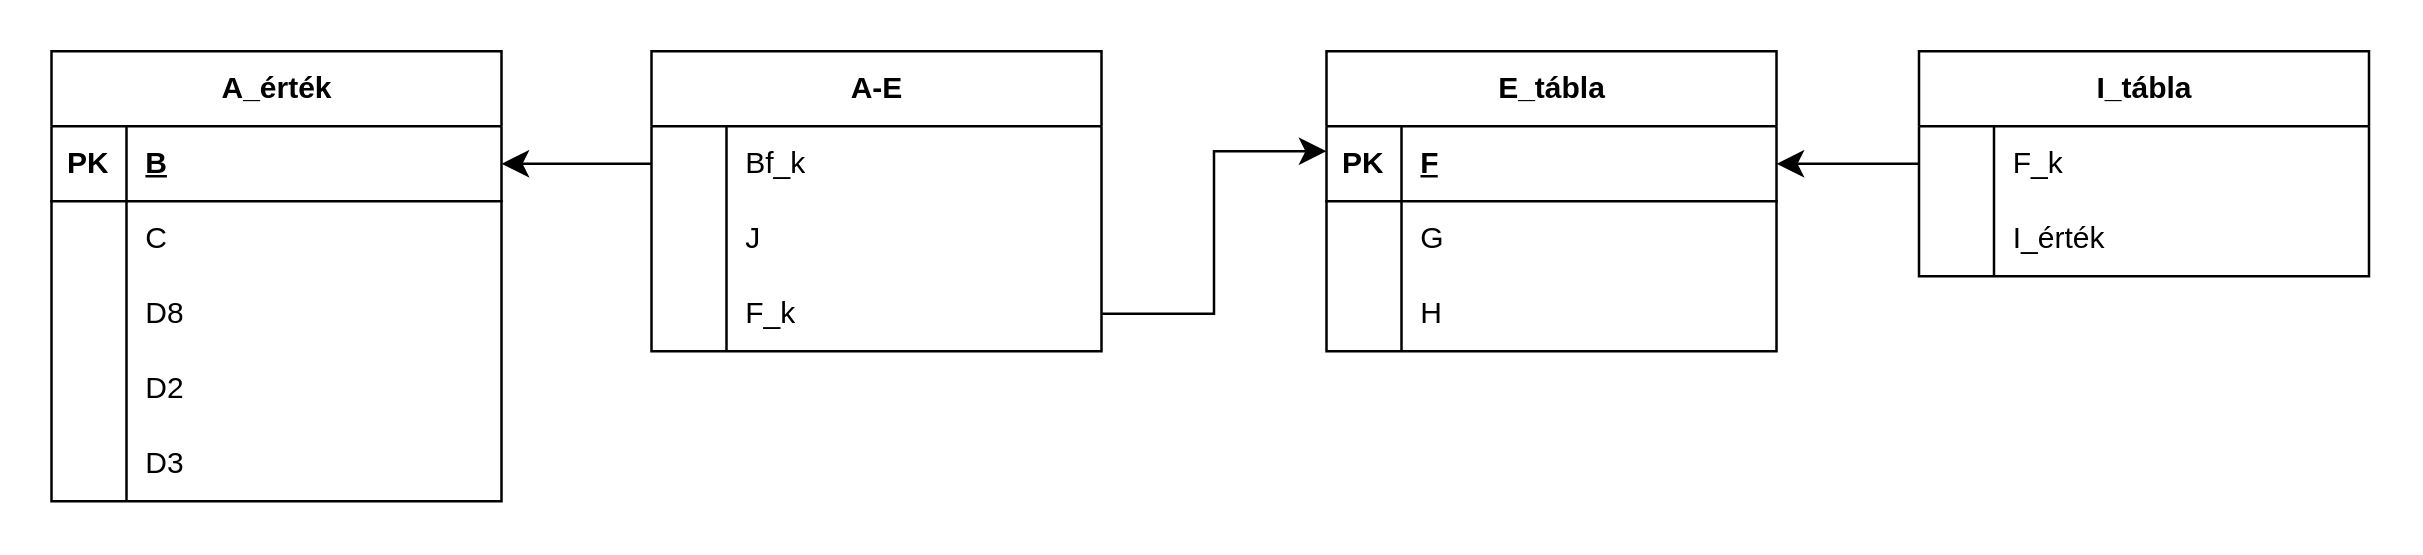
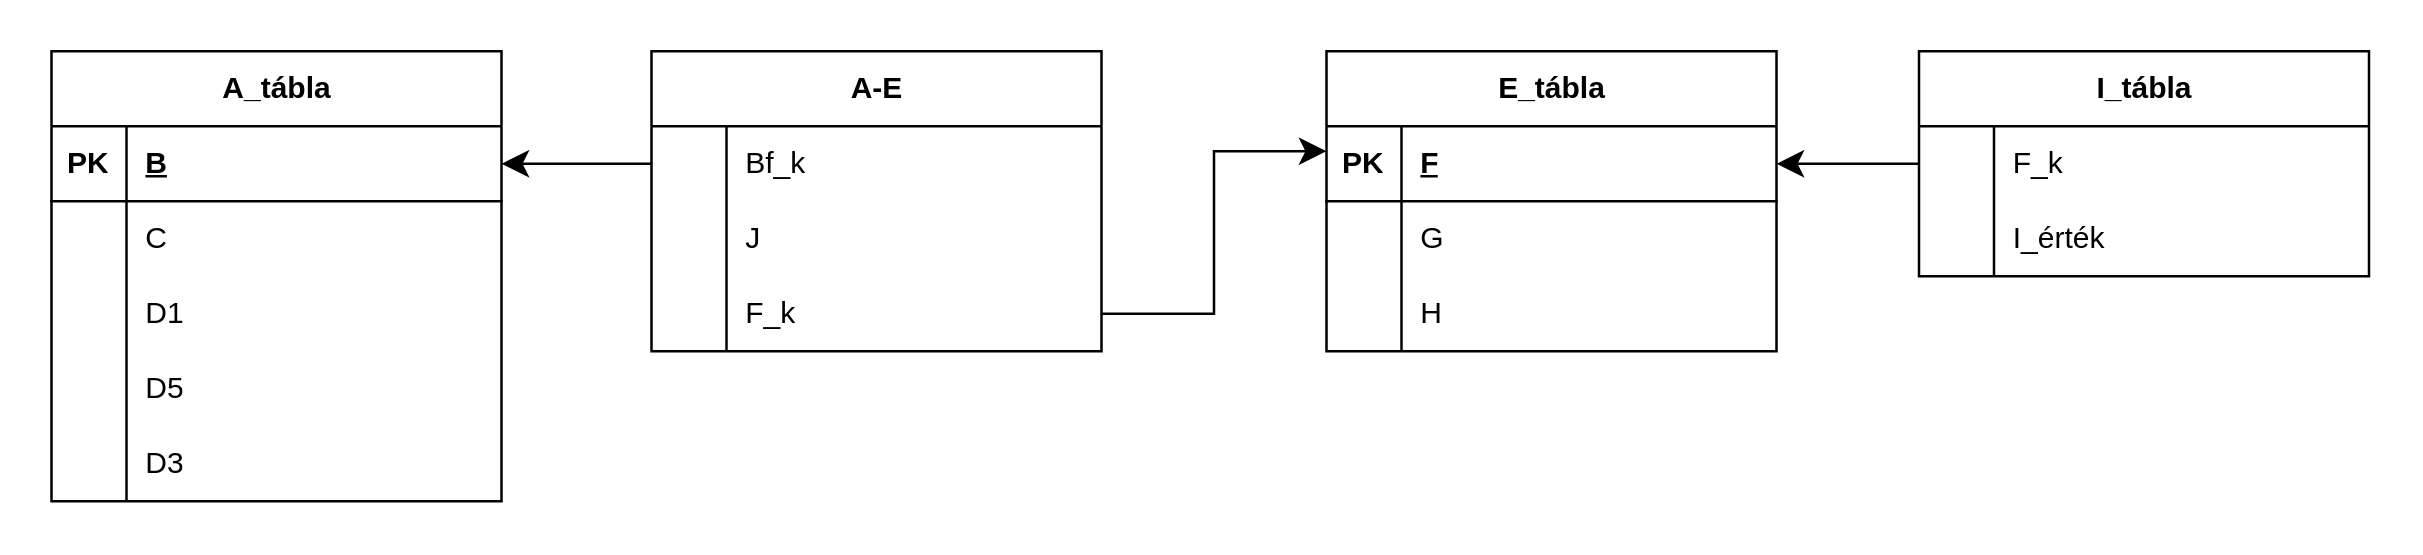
  <mxCell id="0" />
  <mxCell id="1" parent="0" />
- <mxCell id="2" value="A_érték" style="shape=table;startSize=30;container=1;collapsible=1;childLayout=tableLayout;fixedRows=1;rowLines=0;fontStyle=1;align=center;resizeLast=1;html=1;" vertex="1" parent="1"><mxGeometry x="20" y="20" width="180" height="180" as="geometry" /></mxCell>
+ <mxCell id="2" value="A_tábla" style="shape=table;startSize=30;container=1;collapsible=1;childLayout=tableLayout;fixedRows=1;rowLines=0;fontStyle=1;align=center;resizeLast=1;html=1;" vertex="1" parent="1"><mxGeometry x="20" y="20" width="180" height="180" as="geometry" /></mxCell>
  <mxCell id="3" value="" style="shape=tableRow;horizontal=0;startSize=0;swimlaneHead=0;swimlaneBody=0;fillColor=none;collapsible=0;dropTarget=0;points=[[0,0.5],[1,0.5]];portConstraint=eastwest;top=0;left=0;right=0;bottom=1;" vertex="1" parent="2"><mxGeometry y="30" width="180" height="30" as="geometry" /></mxCell>
  <mxCell id="4" value="PK" style="shape=partialRectangle;connectable=0;fillColor=none;top=0;left=0;bottom=0;right=0;fontStyle=1;overflow=hidden;whiteSpace=wrap;html=1;" vertex="1" parent="3"><mxGeometry width="30" height="30" as="geometry"><mxRectangle width="30" height="30" as="alternateBounds" /></mxGeometry></mxCell>
  <mxCell id="5" value="B" style="shape=partialRectangle;connectable=0;fillColor=none;top=0;left=0;bottom=0;right=0;align=left;spacingLeft=6;fontStyle=5;overflow=hidden;whiteSpace=wrap;html=1;" vertex="1" parent="3"><mxGeometry x="30" width="150" height="30" as="geometry"><mxRectangle width="150" height="30" as="alternateBounds" /></mxGeometry></mxCell>
  <mxCell id="6" value="" style="shape=tableRow;horizontal=0;startSize=0;swimlaneHead=0;swimlaneBody=0;fillColor=none;collapsible=0;dropTarget=0;points=[[0,0.5],[1,0.5]];portConstraint=eastwest;top=0;left=0;right=0;bottom=0;" vertex="1" parent="2"><mxGeometry y="60" width="180" height="30" as="geometry" /></mxCell>
  <mxCell id="7" value="" style="shape=partialRectangle;connectable=0;fillColor=none;top=0;left=0;bottom=0;right=0;editable=1;overflow=hidden;whiteSpace=wrap;html=1;" vertex="1" parent="6"><mxGeometry width="30" height="30" as="geometry"><mxRectangle width="30" height="30" as="alternateBounds" /></mxGeometry></mxCell>
  <mxCell id="8" value="C" style="shape=partialRectangle;connectable=0;fillColor=none;top=0;left=0;bottom=0;right=0;align=left;spacingLeft=6;overflow=hidden;whiteSpace=wrap;html=1;" vertex="1" parent="6"><mxGeometry x="30" width="150" height="30" as="geometry"><mxRectangle width="150" height="30" as="alternateBounds" /></mxGeometry></mxCell>
  <mxCell id="9" value="" style="shape=tableRow;horizontal=0;startSize=0;swimlaneHead=0;swimlaneBody=0;fillColor=none;collapsible=0;dropTarget=0;points=[[0,0.5],[1,0.5]];portConstraint=eastwest;top=0;left=0;right=0;bottom=0;" vertex="1" parent="2"><mxGeometry y="90" width="180" height="30" as="geometry" /></mxCell>
  <mxCell id="10" value="" style="shape=partialRectangle;connectable=0;fillColor=none;top=0;left=0;bottom=0;right=0;editable=1;overflow=hidden;whiteSpace=wrap;html=1;" vertex="1" parent="9"><mxGeometry width="30" height="30" as="geometry"><mxRectangle width="30" height="30" as="alternateBounds" /></mxGeometry></mxCell>
- <mxCell id="11" value="D8" style="shape=partialRectangle;connectable=0;fillColor=none;top=0;left=0;bottom=0;right=0;align=left;spacingLeft=6;overflow=hidden;whiteSpace=wrap;html=1;" vertex="1" parent="9"><mxGeometry x="30" width="150" height="30" as="geometry"><mxRectangle width="150" height="30" as="alternateBounds" /></mxGeometry></mxCell>
+ <mxCell id="11" value="D1" style="shape=partialRectangle;connectable=0;fillColor=none;top=0;left=0;bottom=0;right=0;align=left;spacingLeft=6;overflow=hidden;whiteSpace=wrap;html=1;" vertex="1" parent="9"><mxGeometry x="30" width="150" height="30" as="geometry"><mxRectangle width="150" height="30" as="alternateBounds" /></mxGeometry></mxCell>
  <mxCell id="12" value="" style="shape=tableRow;horizontal=0;startSize=0;swimlaneHead=0;swimlaneBody=0;fillColor=none;collapsible=0;dropTarget=0;points=[[0,0.5],[1,0.5]];portConstraint=eastwest;top=0;left=0;right=0;bottom=0;" vertex="1" parent="2"><mxGeometry y="120" width="180" height="30" as="geometry" /></mxCell>
  <mxCell id="13" value="" style="shape=partialRectangle;connectable=0;fillColor=none;top=0;left=0;bottom=0;right=0;editable=1;overflow=hidden;whiteSpace=wrap;html=1;" vertex="1" parent="12"><mxGeometry width="30" height="30" as="geometry"><mxRectangle width="30" height="30" as="alternateBounds" /></mxGeometry></mxCell>
- <mxCell id="14" value="D2" style="shape=partialRectangle;connectable=0;fillColor=none;top=0;left=0;bottom=0;right=0;align=left;spacingLeft=6;overflow=hidden;whiteSpace=wrap;html=1;" vertex="1" parent="12"><mxGeometry x="30" width="150" height="30" as="geometry"><mxRectangle width="150" height="30" as="alternateBounds" /></mxGeometry></mxCell>
+ <mxCell id="14" value="D5" style="shape=partialRectangle;connectable=0;fillColor=none;top=0;left=0;bottom=0;right=0;align=left;spacingLeft=6;overflow=hidden;whiteSpace=wrap;html=1;" vertex="1" parent="12"><mxGeometry x="30" width="150" height="30" as="geometry"><mxRectangle width="150" height="30" as="alternateBounds" /></mxGeometry></mxCell>
  <mxCell id="15" style="shape=tableRow;horizontal=0;startSize=0;swimlaneHead=0;swimlaneBody=0;fillColor=none;collapsible=0;dropTarget=0;points=[[0,0.5],[1,0.5]];portConstraint=eastwest;top=0;left=0;right=0;bottom=0;" vertex="1" parent="2"><mxGeometry y="150" width="180" height="30" as="geometry" /></mxCell>
  <mxCell id="16" style="shape=partialRectangle;connectable=0;fillColor=none;top=0;left=0;bottom=0;right=0;editable=1;overflow=hidden;whiteSpace=wrap;html=1;" vertex="1" parent="15"><mxGeometry width="30" height="30" as="geometry"><mxRectangle width="30" height="30" as="alternateBounds" /></mxGeometry></mxCell>
  <mxCell id="17" value="D3" style="shape=partialRectangle;connectable=0;fillColor=none;top=0;left=0;bottom=0;right=0;align=left;spacingLeft=6;overflow=hidden;whiteSpace=wrap;html=1;" vertex="1" parent="15"><mxGeometry x="30" width="150" height="30" as="geometry"><mxRectangle width="150" height="30" as="alternateBounds" /></mxGeometry></mxCell>
  <mxCell id="18" value="A-E" style="shape=table;startSize=30;container=1;collapsible=1;childLayout=tableLayout;fixedRows=1;rowLines=0;fontStyle=1;align=center;resizeLast=1;html=1;" vertex="1" parent="1"><mxGeometry x="260" y="20" width="180" height="120" as="geometry" /></mxCell>
  <mxCell id="19" style="shape=tableRow;horizontal=0;startSize=0;swimlaneHead=0;swimlaneBody=0;fillColor=none;collapsible=0;dropTarget=0;points=[[0,0.5],[1,0.5]];portConstraint=eastwest;top=0;left=0;right=0;bottom=0;" vertex="1" parent="18"><mxGeometry y="30" width="180" height="30" as="geometry" /></mxCell>
  <mxCell id="20" style="shape=partialRectangle;connectable=0;fillColor=none;top=0;left=0;bottom=0;right=0;editable=1;overflow=hidden;whiteSpace=wrap;html=1;" vertex="1" parent="19"><mxGeometry width="30" height="30" as="geometry"><mxRectangle width="30" height="30" as="alternateBounds" /></mxGeometry></mxCell>
  <mxCell id="21" value="Bf_k" style="shape=partialRectangle;connectable=0;fillColor=none;top=0;left=0;bottom=0;right=0;align=left;spacingLeft=6;overflow=hidden;whiteSpace=wrap;html=1;" vertex="1" parent="19"><mxGeometry x="30" width="150" height="30" as="geometry"><mxRectangle width="150" height="30" as="alternateBounds" /></mxGeometry></mxCell>
  <mxCell id="22" value="" style="shape=tableRow;horizontal=0;startSize=0;swimlaneHead=0;swimlaneBody=0;fillColor=none;collapsible=0;dropTarget=0;points=[[0,0.5],[1,0.5]];portConstraint=eastwest;top=0;left=0;right=0;bottom=0;" vertex="1" parent="18"><mxGeometry y="60" width="180" height="30" as="geometry" /></mxCell>
  <mxCell id="23" value="" style="shape=partialRectangle;connectable=0;fillColor=none;top=0;left=0;bottom=0;right=0;editable=1;overflow=hidden;whiteSpace=wrap;html=1;" vertex="1" parent="22"><mxGeometry width="30" height="30" as="geometry"><mxRectangle width="30" height="30" as="alternateBounds" /></mxGeometry></mxCell>
  <mxCell id="24" value="J" style="shape=partialRectangle;connectable=0;fillColor=none;top=0;left=0;bottom=0;right=0;align=left;spacingLeft=6;overflow=hidden;whiteSpace=wrap;html=1;" vertex="1" parent="22"><mxGeometry x="30" width="150" height="30" as="geometry"><mxRectangle width="150" height="30" as="alternateBounds" /></mxGeometry></mxCell>
  <mxCell id="25" value="" style="shape=tableRow;horizontal=0;startSize=0;swimlaneHead=0;swimlaneBody=0;fillColor=none;collapsible=0;dropTarget=0;points=[[0,0.5],[1,0.5]];portConstraint=eastwest;top=0;left=0;right=0;bottom=0;" vertex="1" parent="18"><mxGeometry y="90" width="180" height="30" as="geometry" /></mxCell>
  <mxCell id="26" value="" style="shape=partialRectangle;connectable=0;fillColor=none;top=0;left=0;bottom=0;right=0;editable=1;overflow=hidden;whiteSpace=wrap;html=1;" vertex="1" parent="25"><mxGeometry width="30" height="30" as="geometry"><mxRectangle width="30" height="30" as="alternateBounds" /></mxGeometry></mxCell>
  <mxCell id="27" value="F_k" style="shape=partialRectangle;connectable=0;fillColor=none;top=0;left=0;bottom=0;right=0;align=left;spacingLeft=6;overflow=hidden;whiteSpace=wrap;html=1;" vertex="1" parent="25"><mxGeometry x="30" width="150" height="30" as="geometry"><mxRectangle width="150" height="30" as="alternateBounds" /></mxGeometry></mxCell>
  <mxCell id="28" value="E_tábla" style="shape=table;startSize=30;container=1;collapsible=1;childLayout=tableLayout;fixedRows=1;rowLines=0;fontStyle=1;align=center;resizeLast=1;html=1;" vertex="1" parent="1"><mxGeometry x="530" y="20" width="180" height="120" as="geometry" /></mxCell>
  <mxCell id="29" value="" style="shape=tableRow;horizontal=0;startSize=0;swimlaneHead=0;swimlaneBody=0;fillColor=none;collapsible=0;dropTarget=0;points=[[0,0.5],[1,0.5]];portConstraint=eastwest;top=0;left=0;right=0;bottom=1;" vertex="1" parent="28"><mxGeometry y="30" width="180" height="30" as="geometry" /></mxCell>
  <mxCell id="30" value="PK" style="shape=partialRectangle;connectable=0;fillColor=none;top=0;left=0;bottom=0;right=0;fontStyle=1;overflow=hidden;whiteSpace=wrap;html=1;" vertex="1" parent="29"><mxGeometry width="30" height="30" as="geometry"><mxRectangle width="30" height="30" as="alternateBounds" /></mxGeometry></mxCell>
  <mxCell id="31" value="F" style="shape=partialRectangle;connectable=0;fillColor=none;top=0;left=0;bottom=0;right=0;align=left;spacingLeft=6;fontStyle=5;overflow=hidden;whiteSpace=wrap;html=1;" vertex="1" parent="29"><mxGeometry x="30" width="150" height="30" as="geometry"><mxRectangle width="150" height="30" as="alternateBounds" /></mxGeometry></mxCell>
  <mxCell id="32" value="" style="shape=tableRow;horizontal=0;startSize=0;swimlaneHead=0;swimlaneBody=0;fillColor=none;collapsible=0;dropTarget=0;points=[[0,0.5],[1,0.5]];portConstraint=eastwest;top=0;left=0;right=0;bottom=0;" vertex="1" parent="28"><mxGeometry y="60" width="180" height="30" as="geometry" /></mxCell>
  <mxCell id="33" value="" style="shape=partialRectangle;connectable=0;fillColor=none;top=0;left=0;bottom=0;right=0;editable=1;overflow=hidden;whiteSpace=wrap;html=1;" vertex="1" parent="32"><mxGeometry width="30" height="30" as="geometry"><mxRectangle width="30" height="30" as="alternateBounds" /></mxGeometry></mxCell>
  <mxCell id="34" value="G" style="shape=partialRectangle;connectable=0;fillColor=none;top=0;left=0;bottom=0;right=0;align=left;spacingLeft=6;overflow=hidden;whiteSpace=wrap;html=1;" vertex="1" parent="32"><mxGeometry x="30" width="150" height="30" as="geometry"><mxRectangle width="150" height="30" as="alternateBounds" /></mxGeometry></mxCell>
  <mxCell id="35" value="" style="shape=tableRow;horizontal=0;startSize=0;swimlaneHead=0;swimlaneBody=0;fillColor=none;collapsible=0;dropTarget=0;points=[[0,0.5],[1,0.5]];portConstraint=eastwest;top=0;left=0;right=0;bottom=0;" vertex="1" parent="28"><mxGeometry y="90" width="180" height="30" as="geometry" /></mxCell>
  <mxCell id="36" value="" style="shape=partialRectangle;connectable=0;fillColor=none;top=0;left=0;bottom=0;right=0;editable=1;overflow=hidden;whiteSpace=wrap;html=1;" vertex="1" parent="35"><mxGeometry width="30" height="30" as="geometry"><mxRectangle width="30" height="30" as="alternateBounds" /></mxGeometry></mxCell>
  <mxCell id="37" value="H" style="shape=partialRectangle;connectable=0;fillColor=none;top=0;left=0;bottom=0;right=0;align=left;spacingLeft=6;overflow=hidden;whiteSpace=wrap;html=1;" vertex="1" parent="35"><mxGeometry x="30" width="150" height="30" as="geometry"><mxRectangle width="150" height="30" as="alternateBounds" /></mxGeometry></mxCell>
  <mxCell id="38" value="I_tábla" style="shape=table;startSize=30;container=1;collapsible=1;childLayout=tableLayout;fixedRows=1;rowLines=0;fontStyle=1;align=center;resizeLast=1;html=1;" vertex="1" parent="1"><mxGeometry x="767" y="20" width="180" height="90" as="geometry" /></mxCell>
  <mxCell id="39" value="" style="shape=tableRow;horizontal=0;startSize=0;swimlaneHead=0;swimlaneBody=0;fillColor=none;collapsible=0;dropTarget=0;points=[[0,0.5],[1,0.5]];portConstraint=eastwest;top=0;left=0;right=0;bottom=0;" vertex="1" parent="38"><mxGeometry y="30" width="180" height="30" as="geometry" /></mxCell>
  <mxCell id="40" value="" style="shape=partialRectangle;connectable=0;fillColor=none;top=0;left=0;bottom=0;right=0;editable=1;overflow=hidden;whiteSpace=wrap;html=1;" vertex="1" parent="39"><mxGeometry width="30" height="30" as="geometry"><mxRectangle width="30" height="30" as="alternateBounds" /></mxGeometry></mxCell>
  <mxCell id="41" value="F_k" style="shape=partialRectangle;connectable=0;fillColor=none;top=0;left=0;bottom=0;right=0;align=left;spacingLeft=6;overflow=hidden;whiteSpace=wrap;html=1;" vertex="1" parent="39"><mxGeometry x="30" width="150" height="30" as="geometry"><mxRectangle width="150" height="30" as="alternateBounds" /></mxGeometry></mxCell>
  <mxCell id="42" value="" style="shape=tableRow;horizontal=0;startSize=0;swimlaneHead=0;swimlaneBody=0;fillColor=none;collapsible=0;dropTarget=0;points=[[0,0.5],[1,0.5]];portConstraint=eastwest;top=0;left=0;right=0;bottom=0;" vertex="1" parent="38"><mxGeometry y="60" width="180" height="30" as="geometry" /></mxCell>
  <mxCell id="43" value="" style="shape=partialRectangle;connectable=0;fillColor=none;top=0;left=0;bottom=0;right=0;editable=1;overflow=hidden;whiteSpace=wrap;html=1;" vertex="1" parent="42"><mxGeometry width="30" height="30" as="geometry"><mxRectangle width="30" height="30" as="alternateBounds" /></mxGeometry></mxCell>
  <mxCell id="44" value="I_érték" style="shape=partialRectangle;connectable=0;fillColor=none;top=0;left=0;bottom=0;right=0;align=left;spacingLeft=6;overflow=hidden;whiteSpace=wrap;html=1;" vertex="1" parent="42"><mxGeometry x="30" width="150" height="30" as="geometry"><mxRectangle width="150" height="30" as="alternateBounds" /></mxGeometry></mxCell>
  <mxCell id="45" value="" style="edgeStyle=elbowEdgeStyle;elbow=vertical;endArrow=classic;html=1;curved=0;rounded=0;endSize=8;startSize=8;entryX=1;entryY=0.5;entryDx=0;entryDy=0;exitX=0;exitY=0.5;exitDx=0;exitDy=0;" edge="1" parent="1" source="19" target="3"><mxGeometry width="50" height="50" relative="1" as="geometry"><mxPoint x="250" y="70" as="sourcePoint" /><mxPoint x="300" y="20" as="targetPoint" /></mxGeometry></mxCell>
  <mxCell id="46" value="" style="edgeStyle=elbowEdgeStyle;elbow=horizontal;endArrow=classic;html=1;curved=0;rounded=0;endSize=8;startSize=8;exitX=1;exitY=0.5;exitDx=0;exitDy=0;" edge="1" parent="1" source="25"><mxGeometry width="50" height="50" relative="1" as="geometry"><mxPoint x="480" y="110" as="sourcePoint" /><mxPoint x="530" y="60" as="targetPoint" /></mxGeometry></mxCell>
  <mxCell id="47" value="" style="edgeStyle=elbowEdgeStyle;elbow=vertical;endArrow=classic;html=1;curved=0;rounded=0;endSize=8;startSize=8;entryX=1;entryY=0.5;entryDx=0;entryDy=0;exitX=0;exitY=0.5;exitDx=0;exitDy=0;" edge="1" parent="1" source="39" target="29"><mxGeometry width="50" height="50" relative="1" as="geometry"><mxPoint x="767" y="80" as="sourcePoint" /><mxPoint x="817" y="30" as="targetPoint" /></mxGeometry></mxCell>
